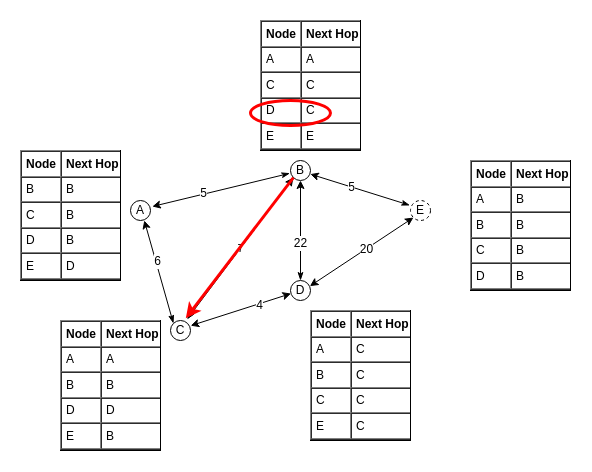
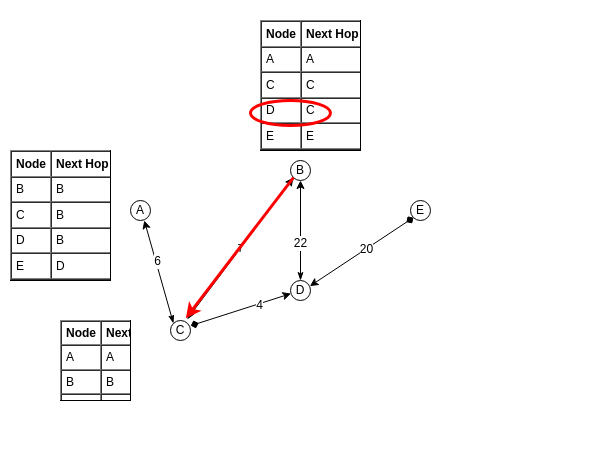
  <mxCell id="0" />
  <mxCell id="1" parent="0" />
  <mxCell id="2" value="&lt;div&gt;A&lt;/div&gt;" style="ellipse;whiteSpace=wrap;html=1;" parent="1" vertex="1"><mxGeometry x="130" y="200" width="20" height="20" as="geometry" /></mxCell>
- <mxCell id="3" value="E" style="ellipse;whiteSpace=wrap;html=1;dashed=1;" parent="1" vertex="1"><mxGeometry x="410" y="200" width="20" height="20" as="geometry" /></mxCell>
+ <mxCell id="3" value="E" style="ellipse;whiteSpace=wrap;html=1;" parent="1" vertex="1"><mxGeometry x="410" y="200" width="20" height="20" as="geometry" /></mxCell>
  <mxCell id="4" value="D" style="ellipse;whiteSpace=wrap;html=1;" parent="1" vertex="1"><mxGeometry x="290" y="280" width="20" height="20" as="geometry" /></mxCell>
  <mxCell id="5" value="C" style="ellipse;whiteSpace=wrap;html=1;" parent="1" vertex="1"><mxGeometry x="170" y="320" width="20" height="20" as="geometry" /></mxCell>
  <mxCell id="6" value="B" style="ellipse;whiteSpace=wrap;html=1;" parent="1" vertex="1"><mxGeometry x="290" y="160" width="20" height="20" as="geometry" /></mxCell>
  <mxCell id="7" value="" style="endArrow=classic;html=1;exitX=0.5;exitY=0;exitDx=0;exitDy=0;entryX=0.5;entryY=1;entryDx=0;entryDy=0;startArrow=classicThin;startFill=1;" parent="1" source="4" target="6" edge="1"><mxGeometry width="50" height="50" relative="1" as="geometry"><mxPoint x="310" y="300" as="sourcePoint" /><mxPoint x="360" y="250" as="targetPoint" /></mxGeometry></mxCell>
  <mxCell id="8" value="22" style="text;html=1;align=center;verticalAlign=middle;resizable=0;points=[];labelBackgroundColor=#ffffff;" parent="7" vertex="1" connectable="0"><mxGeometry x="-0.242" y="1" relative="1" as="geometry"><mxPoint as="offset" /></mxGeometry></mxCell>
- <mxCell id="9" value="" style="endArrow=classic;html=1;entryX=1.01;entryY=0.26;entryDx=0;entryDy=0;entryPerimeter=0;startArrow=classic;startFill=1;" parent="1" source="4" target="5" edge="1"><mxGeometry width="50" height="50" relative="1" as="geometry"><mxPoint x="310" y="290" as="sourcePoint" /><mxPoint x="310" y="190" as="targetPoint" /></mxGeometry></mxCell>
+ <mxCell id="9" value="" style="endArrow=diamond;html=1;entryX=1.01;entryY=0.26;entryDx=0;entryDy=0;entryPerimeter=0;startArrow=classic;startFill=1;" parent="1" source="4" target="5" edge="1"><mxGeometry width="50" height="50" relative="1" as="geometry"><mxPoint x="310" y="290" as="sourcePoint" /><mxPoint x="310" y="190" as="targetPoint" /></mxGeometry></mxCell>
  <mxCell id="10" value="4" style="text;html=1;align=center;verticalAlign=middle;resizable=0;points=[];labelBackgroundColor=#ffffff;" parent="9" vertex="1" connectable="0"><mxGeometry x="-0.362" y="1" relative="1" as="geometry"><mxPoint as="offset" /></mxGeometry></mxCell>
- <mxCell id="11" value="" style="endArrow=classic;html=1;exitX=0.97;exitY=0.28;exitDx=0;exitDy=0;entryX=0;entryY=1;entryDx=0;entryDy=0;exitPerimeter=0;startArrow=classic;startFill=1;" parent="1" source="4" target="3" edge="1"><mxGeometry width="50" height="50" relative="1" as="geometry"><mxPoint x="320" y="300" as="sourcePoint" /><mxPoint x="320" y="200" as="targetPoint" /></mxGeometry></mxCell>
+ <mxCell id="11" value="" style="endArrow=diamond;html=1;exitX=0.97;exitY=0.28;exitDx=0;exitDy=0;entryX=0;entryY=1;entryDx=0;entryDy=0;exitPerimeter=0;startArrow=classic;startFill=1;" parent="1" source="4" target="3" edge="1"><mxGeometry width="50" height="50" relative="1" as="geometry"><mxPoint x="320" y="300" as="sourcePoint" /><mxPoint x="320" y="200" as="targetPoint" /></mxGeometry></mxCell>
  <mxCell id="12" value="&lt;div&gt;20&lt;/div&gt;" style="text;html=1;align=center;verticalAlign=middle;resizable=0;points=[];labelBackgroundColor=#ffffff;" parent="11" vertex="1" connectable="0"><mxGeometry x="0.08" relative="1" as="geometry"><mxPoint as="offset" /></mxGeometry></mxCell>
- <mxCell id="13" value="" style="endArrow=classic;html=1;exitX=-0.03;exitY=0.24;exitDx=0;exitDy=0;entryX=0.99;entryY=0.68;entryDx=0;entryDy=0;startArrow=classicThin;startFill=1;exitPerimeter=0;entryPerimeter=0;" parent="1" source="3" target="6" edge="1"><mxGeometry width="50" height="50" relative="1" as="geometry"><mxPoint x="310" y="290" as="sourcePoint" /><mxPoint x="310" y="190" as="targetPoint" /></mxGeometry></mxCell>
- <mxCell id="14" value="5" style="text;html=1;align=center;verticalAlign=middle;resizable=0;points=[];labelBackgroundColor=#ffffff;" parent="13" vertex="1" connectable="0"><mxGeometry x="0.183" relative="1" as="geometry"><mxPoint as="offset" /></mxGeometry></mxCell>
  <mxCell id="15" value="7" style="endArrow=classic;html=1;exitX=0.83;exitY=-0.06;exitDx=0;exitDy=0;entryX=0;entryY=1;entryDx=0;entryDy=0;startArrow=classicThin;startFill=1;exitPerimeter=0;" parent="1" source="5" target="6" edge="1"><mxGeometry width="50" height="50" relative="1" as="geometry"><mxPoint x="320" y="300" as="sourcePoint" /><mxPoint x="320" y="200" as="targetPoint" /></mxGeometry></mxCell>
  <mxCell id="16" value="" style="endArrow=classic;html=1;exitX=0;exitY=0;exitDx=0;exitDy=0;entryX=0.69;entryY=1;entryDx=0;entryDy=0;startArrow=classicThin;startFill=1;entryPerimeter=0;" parent="1" source="5" target="2" edge="1"><mxGeometry width="50" height="50" relative="1" as="geometry"><mxPoint x="330" y="310" as="sourcePoint" /><mxPoint x="330" y="210" as="targetPoint" /></mxGeometry></mxCell>
  <mxCell id="17" value="6" style="text;html=1;align=center;verticalAlign=middle;resizable=0;points=[];labelBackgroundColor=#ffffff;" parent="16" vertex="1" connectable="0"><mxGeometry x="0.224" y="-1" relative="1" as="geometry"><mxPoint as="offset" /></mxGeometry></mxCell>
- <mxCell id="18" value="" style="endArrow=classic;html=1;exitX=-0.03;exitY=0.64;exitDx=0;exitDy=0;entryX=1.09;entryY=0.3;entryDx=0;entryDy=0;startArrow=classicThin;startFill=1;entryPerimeter=0;exitPerimeter=0;" parent="1" source="6" target="2" edge="1"><mxGeometry width="50" height="50" relative="1" as="geometry"><mxPoint x="340" y="320" as="sourcePoint" /><mxPoint x="340" y="220" as="targetPoint" /></mxGeometry></mxCell>
- <mxCell id="19" value="&lt;div&gt;5&lt;/div&gt;" style="text;html=1;align=center;verticalAlign=middle;resizable=0;points=[];labelBackgroundColor=#ffffff;" parent="18" vertex="1" connectable="0"><mxGeometry x="0.254" y="-1" relative="1" as="geometry"><mxPoint as="offset" /></mxGeometry></mxCell>
- <mxCell id="20" value="&lt;table style=&quot;font-size: 1em ; width: 100% ; height: 100%&quot; cellspacing=&quot;0&quot; cellpadding=&quot;4&quot; border=&quot;1&quot;&gt;&lt;tbody&gt;&lt;tr&gt;&lt;th&gt;Node&lt;br&gt;&lt;/th&gt;&lt;th&gt;Next Hop&lt;br&gt;&lt;/th&gt;&lt;/tr&gt;&lt;tr&gt;&lt;td&gt;A&lt;br&gt;&lt;/td&gt;&lt;td&gt;B&lt;br&gt;&lt;/td&gt;&lt;/tr&gt;&lt;tr&gt;&lt;td&gt;B&lt;br&gt;&lt;/td&gt;&lt;td&gt;B&lt;br&gt;&lt;/td&gt;&lt;/tr&gt;&lt;tr&gt;&lt;td&gt;C&lt;br&gt;&lt;/td&gt;&lt;td&gt;B&lt;br&gt;&lt;/td&gt;&lt;/tr&gt;&lt;tr&gt;&lt;td&gt;D&lt;/td&gt;&lt;td&gt;B&lt;br&gt;&lt;/td&gt;&lt;/tr&gt;&lt;/tbody&gt;&lt;/table&gt; " style="verticalAlign=top;align=left;overflow=fill;fontSize=12;fontFamily=Helvetica;html=1" parent="1" vertex="1"><mxGeometry x="470" y="160" width="100" height="130" as="geometry" /></mxCell>
- <mxCell id="21" value="&lt;table style=&quot;font-size: 1em ; width: 100% ; height: 100%&quot; cellspacing=&quot;0&quot; cellpadding=&quot;4&quot; border=&quot;1&quot;&gt;&lt;tbody&gt;&lt;tr&gt;&lt;th&gt;Node&lt;br&gt;&lt;/th&gt;&lt;th&gt;Next Hop&lt;br&gt;&lt;/th&gt;&lt;/tr&gt;&lt;tr&gt;&lt;td&gt;A&lt;br&gt;&lt;/td&gt;&lt;td&gt;C&lt;br&gt;&lt;/td&gt;&lt;/tr&gt;&lt;tr&gt;&lt;td&gt;B&lt;br&gt;&lt;/td&gt;&lt;td&gt;C&lt;br&gt;&lt;/td&gt;&lt;/tr&gt;&lt;tr&gt;&lt;td&gt;C&lt;br&gt;&lt;/td&gt;&lt;td&gt;C&lt;br&gt;&lt;/td&gt;&lt;/tr&gt;&lt;tr&gt;&lt;td&gt;E&lt;/td&gt;&lt;td&gt;C&lt;br&gt;&lt;/td&gt;&lt;/tr&gt;&lt;/tbody&gt;&lt;/table&gt; " style="verticalAlign=top;align=left;overflow=fill;fontSize=12;fontFamily=Helvetica;html=1" parent="1" vertex="1"><mxGeometry x="310" y="310" width="100" height="130" as="geometry" /></mxCell>
  <mxCell id="22" value="&lt;table style=&quot;font-size: 1em ; width: 100% ; height: 100%&quot; cellspacing=&quot;0&quot; cellpadding=&quot;4&quot; border=&quot;1&quot;&gt;&lt;tbody&gt;&lt;tr&gt;&lt;th&gt;Node&lt;br&gt;&lt;/th&gt;&lt;th&gt;Next Hop&lt;br&gt;&lt;/th&gt;&lt;/tr&gt;&lt;tr&gt;&lt;td&gt;A&lt;br&gt;&lt;/td&gt;&lt;td&gt;A&lt;br&gt;&lt;/td&gt;&lt;/tr&gt;&lt;tr&gt;&lt;td&gt;C&lt;br&gt;&lt;/td&gt;&lt;td&gt;C&lt;br&gt;&lt;/td&gt;&lt;/tr&gt;&lt;tr&gt;&lt;td&gt;D&lt;br&gt;&lt;/td&gt;&lt;td&gt;C&lt;br&gt;&lt;/td&gt;&lt;/tr&gt;&lt;tr&gt;&lt;td&gt;E&lt;/td&gt;&lt;td&gt;E&lt;/td&gt;&lt;/tr&gt;&lt;/tbody&gt;&lt;/table&gt; " style="verticalAlign=top;align=left;overflow=fill;fontSize=12;fontFamily=Helvetica;html=1" parent="1" vertex="1"><mxGeometry x="260" y="20" width="100" height="130" as="geometry" /></mxCell>
- <mxCell id="23" value="&lt;table style=&quot;font-size: 1em ; width: 100% ; height: 100%&quot; cellspacing=&quot;0&quot; cellpadding=&quot;4&quot; border=&quot;1&quot;&gt;&lt;tbody&gt;&lt;tr&gt;&lt;th&gt;Node&lt;br&gt;&lt;/th&gt;&lt;th&gt;Next Hop&lt;br&gt;&lt;/th&gt;&lt;/tr&gt;&lt;tr&gt;&lt;td&gt;B&lt;br&gt;&lt;/td&gt;&lt;td&gt;B&lt;br&gt;&lt;/td&gt;&lt;/tr&gt;&lt;tr&gt;&lt;td&gt;C&lt;br&gt;&lt;/td&gt;&lt;td&gt;B&lt;br&gt;&lt;/td&gt;&lt;/tr&gt;&lt;tr&gt;&lt;td&gt;D&lt;br&gt;&lt;/td&gt;&lt;td&gt;B&lt;br&gt;&lt;/td&gt;&lt;/tr&gt;&lt;tr&gt;&lt;td&gt;E&lt;/td&gt;&lt;td&gt;D&lt;/td&gt;&lt;/tr&gt;&lt;/tbody&gt;&lt;/table&gt; " style="verticalAlign=top;align=left;overflow=fill;fontSize=12;fontFamily=Helvetica;html=1" parent="1" vertex="1"><mxGeometry x="20" y="150" width="100" height="130" as="geometry" /></mxCell>
- <mxCell id="24" value="&lt;table style=&quot;font-size: 1em ; width: 100% ; height: 100%&quot; cellspacing=&quot;0&quot; cellpadding=&quot;4&quot; border=&quot;1&quot;&gt;&lt;tbody&gt;&lt;tr&gt;&lt;th&gt;Node&lt;br&gt;&lt;/th&gt;&lt;th&gt;Next Hop&lt;br&gt;&lt;/th&gt;&lt;/tr&gt;&lt;tr&gt;&lt;td&gt;A&lt;br&gt;&lt;/td&gt;&lt;td&gt;A&lt;br&gt;&lt;/td&gt;&lt;/tr&gt;&lt;tr&gt;&lt;td&gt;B&lt;br&gt;&lt;/td&gt;&lt;td&gt;B&lt;br&gt;&lt;/td&gt;&lt;/tr&gt;&lt;tr&gt;&lt;td&gt;D&lt;/td&gt;&lt;td&gt;D&lt;br&gt;&lt;/td&gt;&lt;/tr&gt;&lt;tr&gt;&lt;td&gt;E&lt;/td&gt;&lt;td&gt;B&lt;/td&gt;&lt;/tr&gt;&lt;/tbody&gt;&lt;/table&gt; " style="verticalAlign=top;align=left;overflow=fill;fontSize=12;fontFamily=Helvetica;html=1" parent="1" vertex="1"><mxGeometry x="60" y="320" width="100" height="130" as="geometry" /></mxCell>
+ <mxCell id="23" value="&lt;table style=&quot;font-size: 1em ; width: 100% ; height: 100%&quot; cellspacing=&quot;0&quot; cellpadding=&quot;4&quot; border=&quot;1&quot;&gt;&lt;tbody&gt;&lt;tr&gt;&lt;th&gt;Node&lt;br&gt;&lt;/th&gt;&lt;th&gt;Next Hop&lt;br&gt;&lt;/th&gt;&lt;/tr&gt;&lt;tr&gt;&lt;td&gt;B&lt;br&gt;&lt;/td&gt;&lt;td&gt;B&lt;br&gt;&lt;/td&gt;&lt;/tr&gt;&lt;tr&gt;&lt;td&gt;C&lt;br&gt;&lt;/td&gt;&lt;td&gt;B&lt;br&gt;&lt;/td&gt;&lt;/tr&gt;&lt;tr&gt;&lt;td&gt;D&lt;br&gt;&lt;/td&gt;&lt;td&gt;B&lt;br&gt;&lt;/td&gt;&lt;/tr&gt;&lt;tr&gt;&lt;td&gt;E&lt;/td&gt;&lt;td&gt;D&lt;/td&gt;&lt;/tr&gt;&lt;/tbody&gt;&lt;/table&gt; " style="verticalAlign=top;align=left;overflow=fill;fontSize=12;fontFamily=Helvetica;html=1" parent="1" vertex="1"><mxGeometry x="10" y="150" width="100" height="130" as="geometry" /></mxCell>
+ <mxCell id="24" value="&lt;table style=&quot;font-size: 1em ; width: 100% ; height: 100%&quot; cellspacing=&quot;0&quot; cellpadding=&quot;4&quot; border=&quot;1&quot;&gt;&lt;tbody&gt;&lt;tr&gt;&lt;th&gt;Node&lt;br&gt;&lt;/th&gt;&lt;th&gt;Next Hop&lt;br&gt;&lt;/th&gt;&lt;/tr&gt;&lt;tr&gt;&lt;td&gt;A&lt;br&gt;&lt;/td&gt;&lt;td&gt;A&lt;br&gt;&lt;/td&gt;&lt;/tr&gt;&lt;tr&gt;&lt;td&gt;B&lt;br&gt;&lt;/td&gt;&lt;td&gt;B&lt;br&gt;&lt;/td&gt;&lt;/tr&gt;&lt;tr&gt;&lt;td&gt;D&lt;/td&gt;&lt;td&gt;D&lt;br&gt;&lt;/td&gt;&lt;/tr&gt;&lt;tr&gt;&lt;td&gt;E&lt;/td&gt;&lt;td&gt;B&lt;/td&gt;&lt;/tr&gt;&lt;/tbody&gt;&lt;/table&gt; " style="verticalAlign=top;align=left;overflow=fill;fontSize=12;fontFamily=Helvetica;html=1" parent="1" vertex="1"><mxGeometry x="60" y="320" width="70" height="80" as="geometry" /></mxCell>
  <mxCell id="25" value="" style="ellipse;whiteSpace=wrap;html=1;fillColor=none;strokeColor=#FF0000;strokeWidth=3;" parent="1" vertex="1"><mxGeometry x="250" y="100" width="80" height="25" as="geometry" /></mxCell>
  <mxCell id="26" value="" style="endArrow=classic;html=1;exitX=0;exitY=1;exitDx=0;exitDy=0;fillColor=#f8cecc;strokeColor=#FF0000;strokeWidth=3;entryX=0.764;entryY=-0.107;entryDx=0;entryDy=0;entryPerimeter=0;" parent="1" source="6" target="5" edge="1"><mxGeometry width="50" height="50" relative="1" as="geometry"><mxPoint x="370" y="330" as="sourcePoint" /><mxPoint x="190" y="310" as="targetPoint" /></mxGeometry></mxCell>
